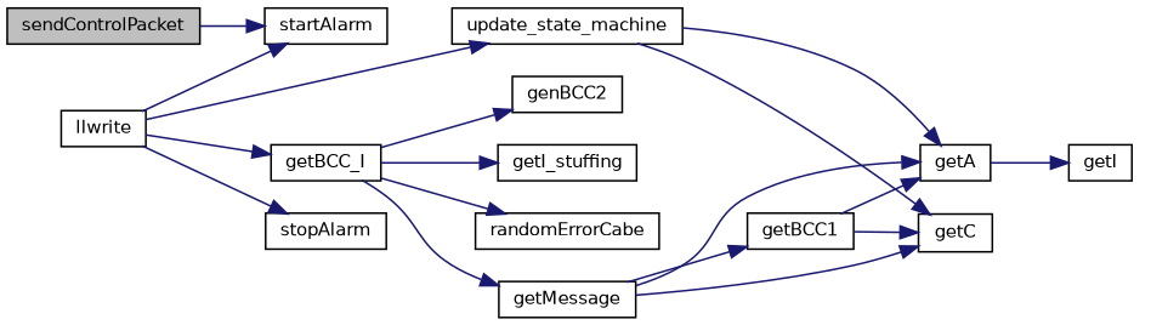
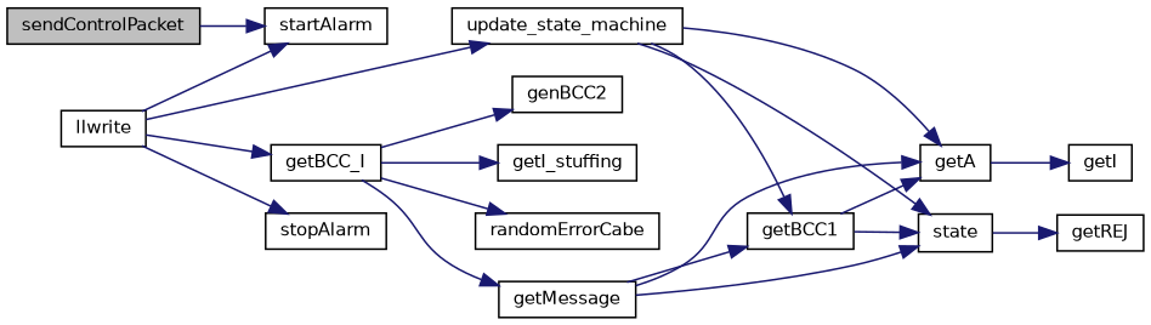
  digraph {
    rankdir=LR
    node [color=black fillcolor=white fontname=Helvetica fontsize=10 shape=record style=filled]
    edge [color=midnightblue fontname=Helvetica fontsize=10 labelfontname=Helvetica labelfontsize=10 style=solid]
    n1 [fillcolor=grey75 fontcolor=black height=0.2 label=sendControlPacket width=0.4]
    n2 [height=0.2 label=startAlarm width=0.4]
    n3 [height=0.2 label=llwrite width=0.4]
    n4 [height=0.2 label=getBCC_I width=0.4]
    n5 [height=0.2 label=update_state_machine width=0.4]
    n6 [height=0.2 label=stopAlarm width=0.4]
    n7 [height=0.2 label=getMessage width=0.4]
    n8 [height=0.2 label=randomErrorCabe width=0.4]
    n9 [height=0.2 label=genBCC2 width=0.4]
    n10 [height=0.2 label=getI_stuffing width=0.4]
    n11 [height=0.2 label=getA width=0.4]
-   n12 [height=0.2 label=getC width=0.4]
+   n12 [height=0.2 label=state width=0.4]
    n13 [height=0.2 label=getBCC1 width=0.4]
    n14 [height=0.2 label=getI width=0.4]
+   n15 [height=0.2 label=getREJ width=0.4]
    n1 -> n2
    n3 -> n2
    n3 -> n4
    n3 -> n5
    n3 -> n6
    n4 -> n7
    n4 -> n8
    n4 -> n9
    n4 -> n10
    n5 -> n11
    n5 -> n12
+   n5 -> n13
    n7 -> n11
    n7 -> n12
    n7 -> n13
    n11 -> n14
+   n12 -> n15
    n13 -> n11
    n13 -> n12
  }
